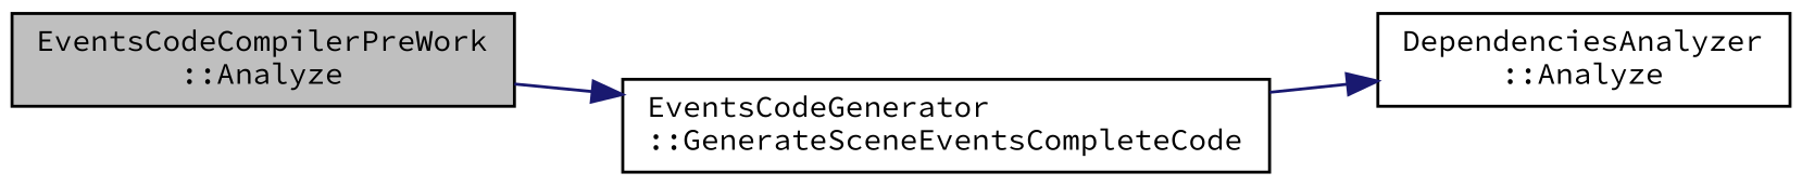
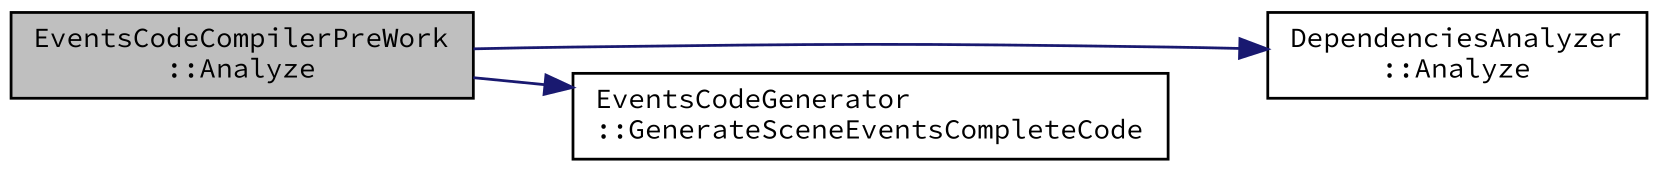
  digraph {
    fontname="Source Code Pro"
    rankdir=LR
    node [color=black fillcolor=white fontname="Source Code Pro" fontsize=10 shape=record style=filled]
    edge [color=midnightblue fontname="Source Code Pro" fontsize=10 labelfontname=Helvetica labelfontsize=10 style=solid]
    n1 [fillcolor=grey75 fontcolor=black height=0.2 label="EventsCodeCompilerPreWork\l::Analyze" width=0.4]
    n2 [height=0.2 label="DependenciesAnalyzer\l::Analyze" width=0.4]
    n3 [height=0.2 label="EventsCodeGenerator\l::GenerateSceneEventsCompleteCode" width=0.4]
-   n3 -> n2
+   n1 -> n2
    n1 -> n3
  }
